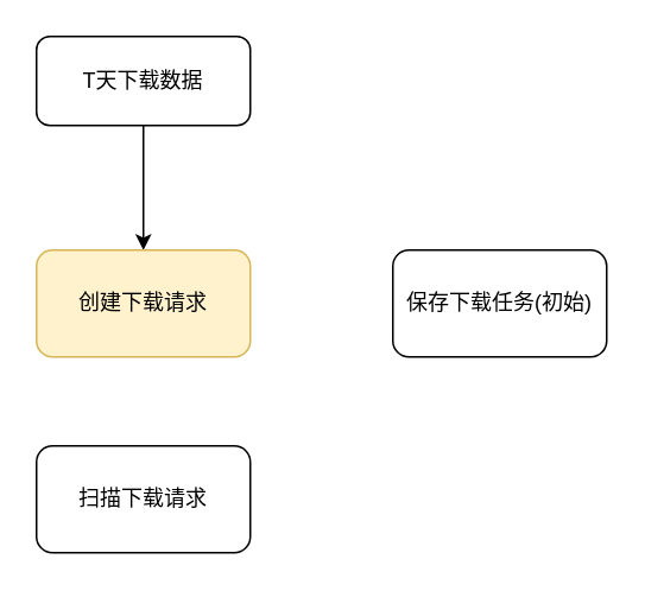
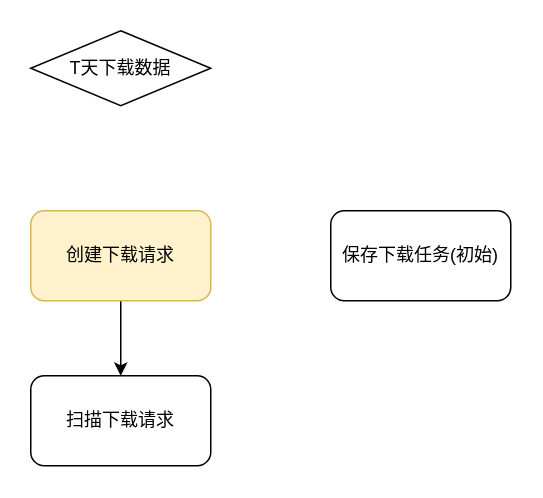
  <mxCell id="0" />
  <mxCell id="1" parent="0" />
- <mxCell id="2" style="edgeStyle=orthogonalEdgeStyle;rounded=0;orthogonalLoop=1;jettySize=auto;html=1;entryX=0.5;entryY=0;entryDx=0;entryDy=0;" edge="1" parent="1" source="3" target="5"><mxGeometry relative="1" as="geometry" /></mxCell>
- <mxCell id="3" value="T天下载数据" style="rounded=1;whiteSpace=wrap;html=1;" vertex="1" parent="1"><mxGeometry x="20" y="20" width="120" height="50" as="geometry" /></mxCell>
+ <mxCell id="3" value="T天下载数据" style="rhombus;whiteSpace=wrap;html=1;" vertex="1" parent="1"><mxGeometry x="20" y="20" width="120" height="50" as="geometry" /></mxCell>
+ <mxCell id="4" value="" style="edgeStyle=orthogonalEdgeStyle;rounded=0;orthogonalLoop=1;jettySize=auto;html=1;" edge="1" parent="1" source="5" target="6"><mxGeometry relative="1" as="geometry" /></mxCell>
  <mxCell id="5" value="创建下载请求" style="rounded=1;whiteSpace=wrap;html=1;fillColor=#fff2cc;strokeColor=#d6b656;" vertex="1" parent="1"><mxGeometry x="20" y="140" width="120" height="60" as="geometry" /></mxCell>
  <mxCell id="6" value="扫描下载请求" style="rounded=1;whiteSpace=wrap;html=1;" vertex="1" parent="1"><mxGeometry x="20" y="250" width="120" height="60" as="geometry" /></mxCell>
  <mxCell id="7" value="保存下载任务(初始)" style="whiteSpace=wrap;html=1;rounded=1;" vertex="1" parent="1"><mxGeometry x="220" y="140" width="120" height="60" as="geometry" /></mxCell>
